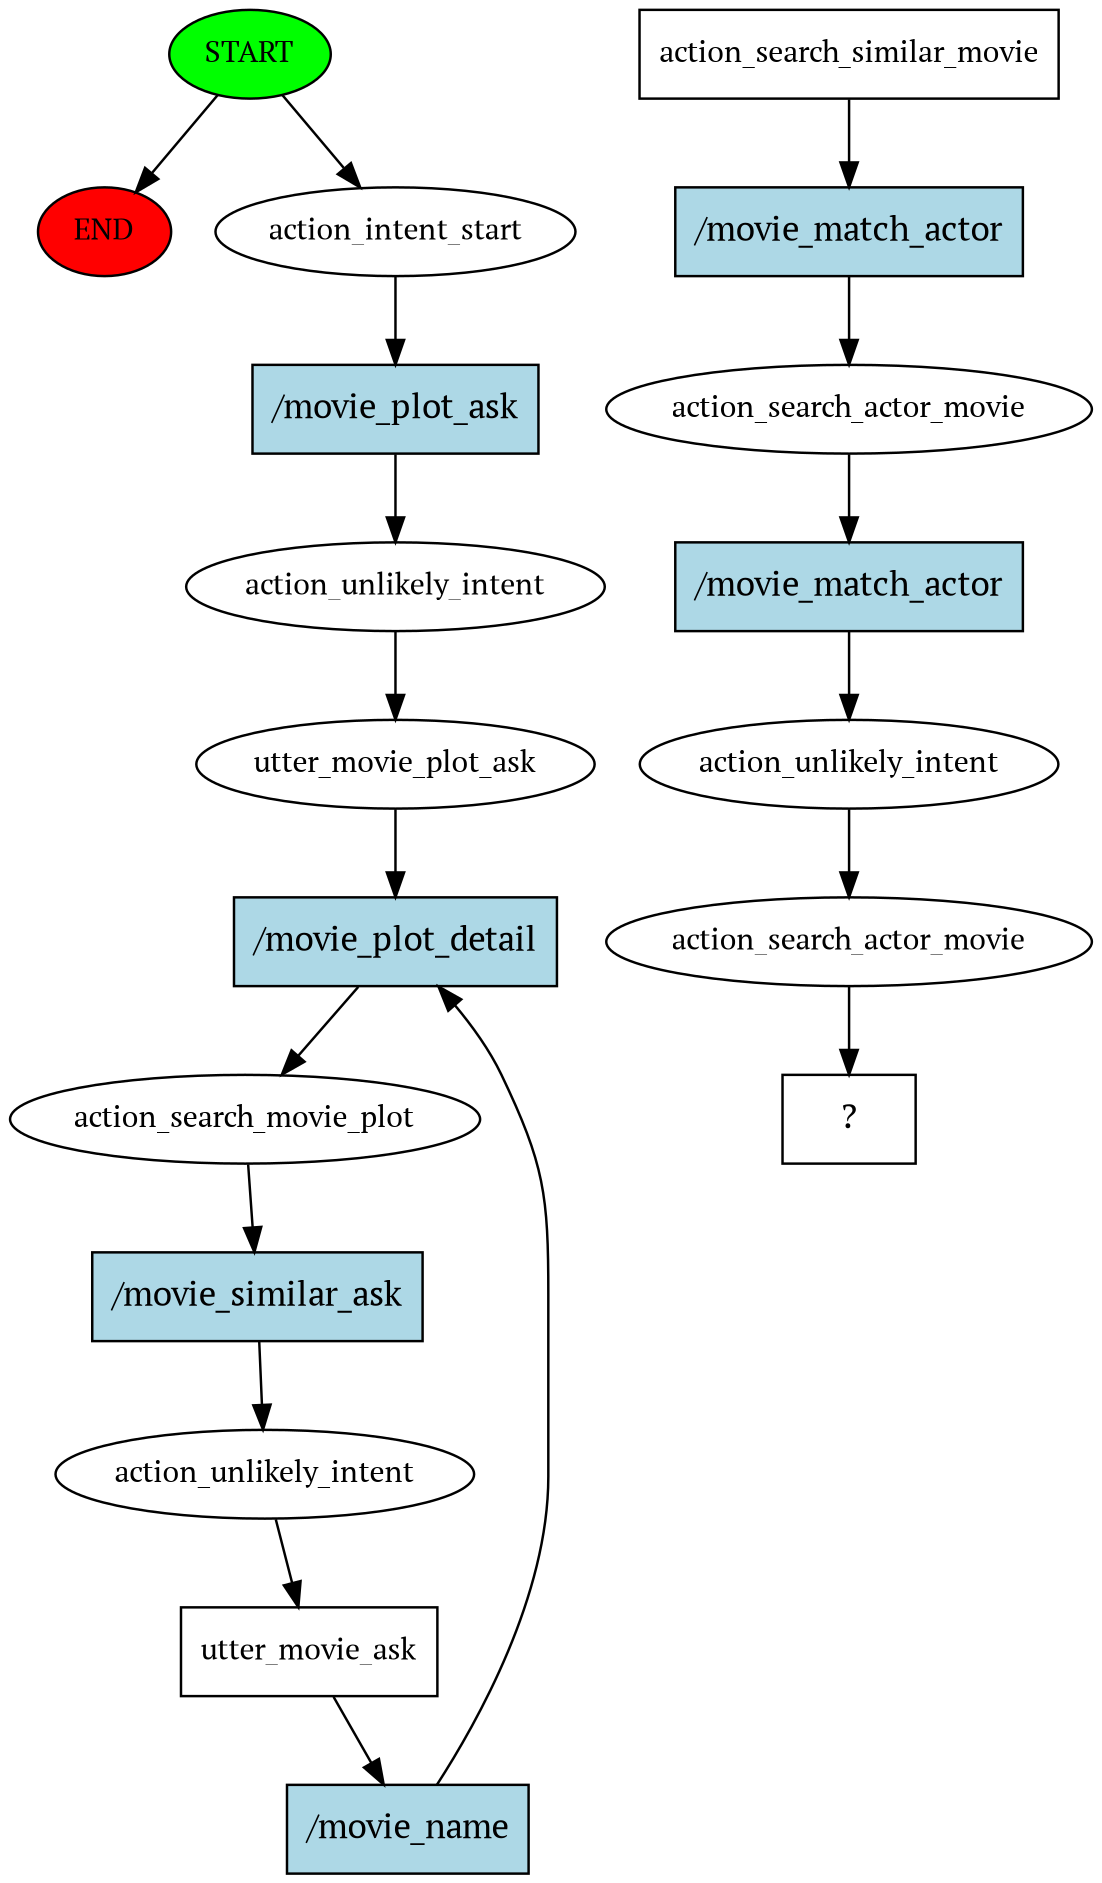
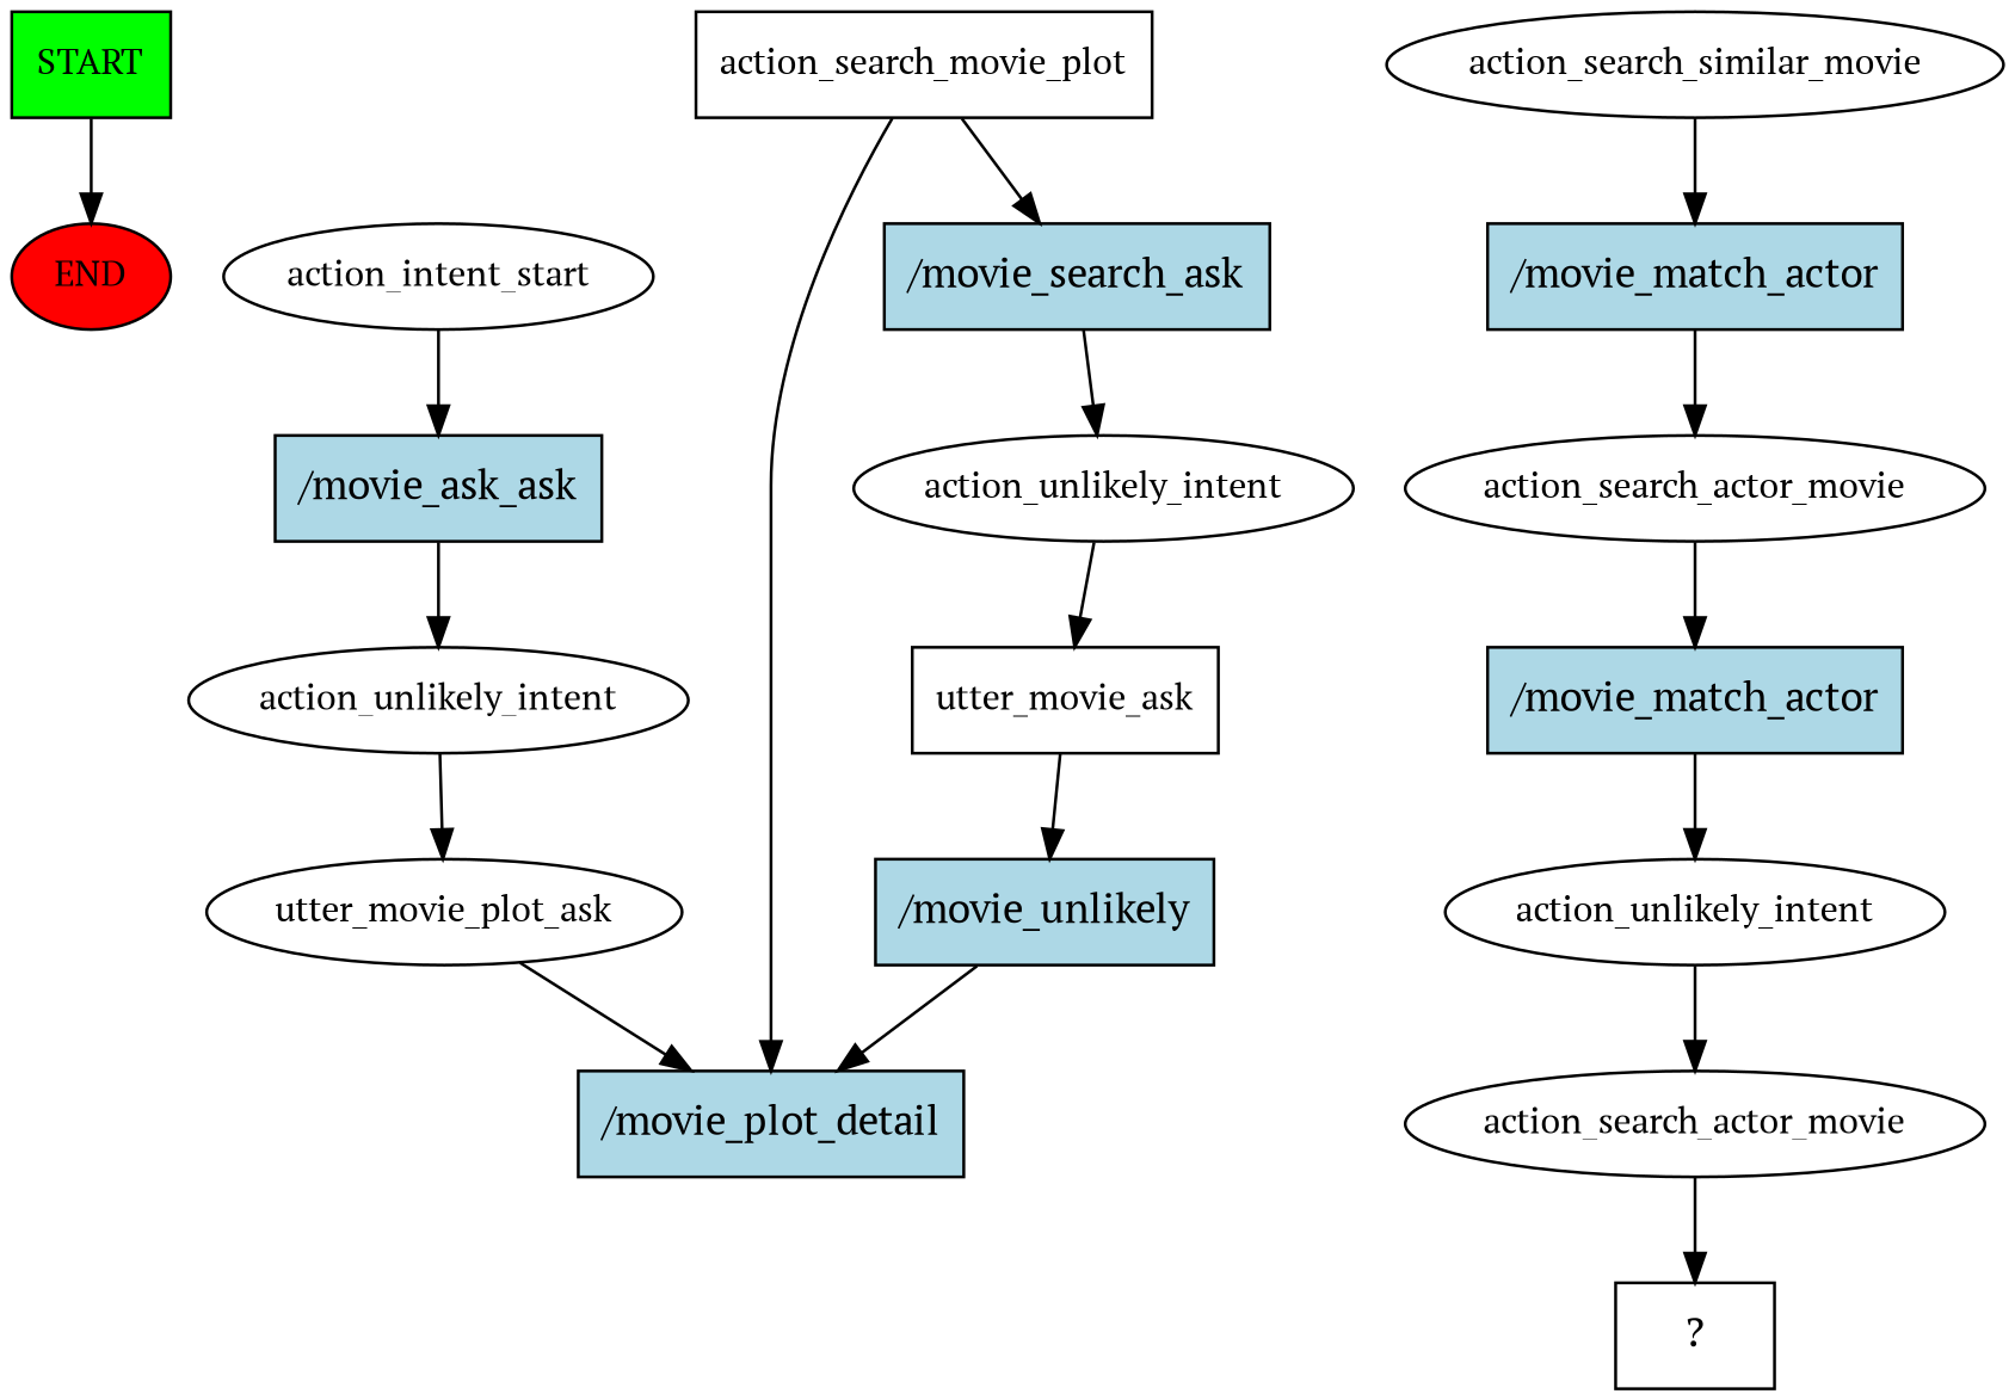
  digraph {
    fontname="PT Serif"
    node [fontname="PT Serif" fontsize=12]
    edge [fontname="PT Serif"]
-   n1 [fillcolor=green label=START style=filled]
+   n1 [fillcolor=green label=START style=filled shape=box]
    n2 [fillcolor=red label=END style=filled]
    n3 [label=action_intent_start]
-   n4 [fillcolor=lightblue label="/movie_plot_ask" shape=rect style=filled fontsize=""]
+   n4 [fillcolor=lightblue label="/movie_ask_ask" shape=rect style=filled fontsize=""]
    n5 [label=action_unlikely_intent]
    n6 [label=utter_movie_plot_ask]
    n7 [fillcolor=lightblue label="/movie_plot_detail" shape=rect style=filled fontsize=""]
-   n8 [label=action_search_movie_plot]
-   n9 [fillcolor=lightblue label="/movie_similar_ask" shape=rect style=filled fontsize=""]
+   n8 [label=action_search_movie_plot shape=box]
+   n9 [fillcolor=lightblue label="/movie_search_ask" shape=rect style=filled fontsize=""]
    n10 [label=action_unlikely_intent]
    n11 [label=utter_movie_ask shape=box]
-   n12 [fillcolor=lightblue label="/movie_name" shape=rect style=filled fontsize=""]
-   n13 [label=action_search_similar_movie shape=box]
+   n12 [fillcolor=lightblue label="/movie_unlikely" shape=rect style=filled fontsize=""]
+   n13 [label=action_search_similar_movie]
    n14 [fillcolor=lightblue label="/movie_match_actor" shape=rect style=filled fontsize=""]
    n15 [label=action_search_actor_movie]
    n16 [fillcolor=lightblue label="/movie_match_actor" shape=rect style=filled fontsize=""]
    n17 [label=action_unlikely_intent]
    n18 [label=action_search_actor_movie]
    n19 [label="  ?  " shape=rect fontsize=""]
    n1 -> n2
-   n1 -> n3
    n3 -> n4
    n4 -> n5
    n5 -> n6
    n6 -> n7
-   n7 -> n8
+   n8 -> n7
    n8 -> n9
    n9 -> n10
    n10 -> n11
    n11 -> n12
    n12 -> n7
    n13 -> n14
    n14 -> n15
    n15 -> n16
    n16 -> n17
    n17 -> n18
    n18 -> n19
  }
